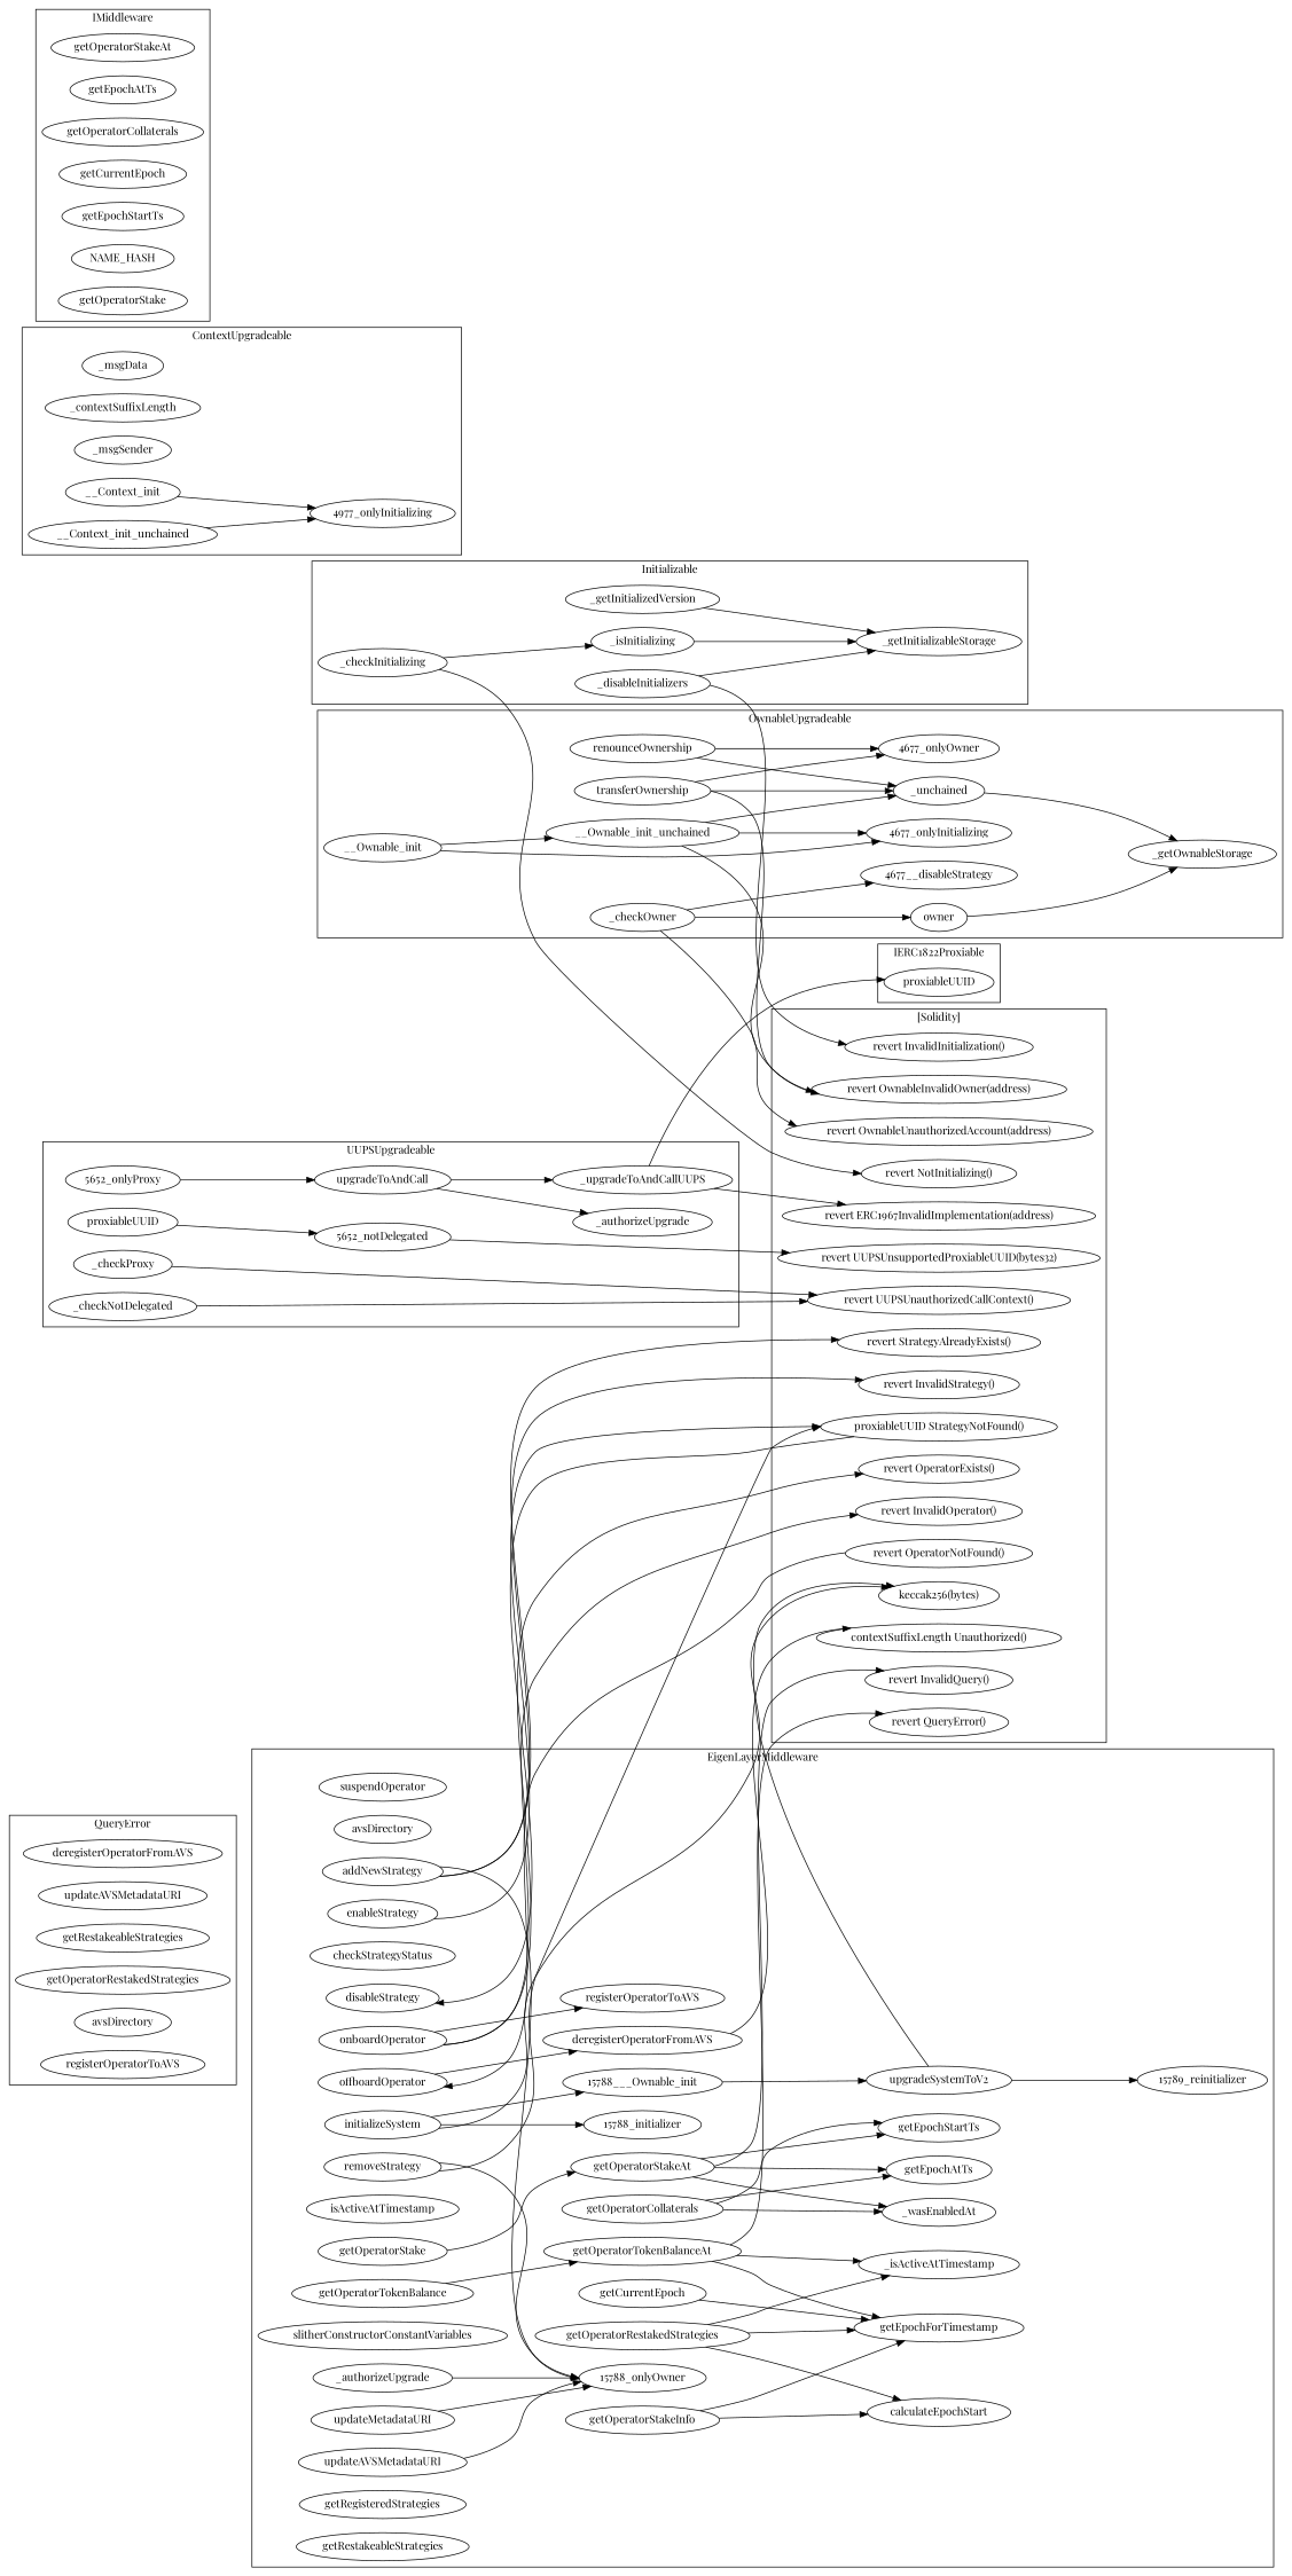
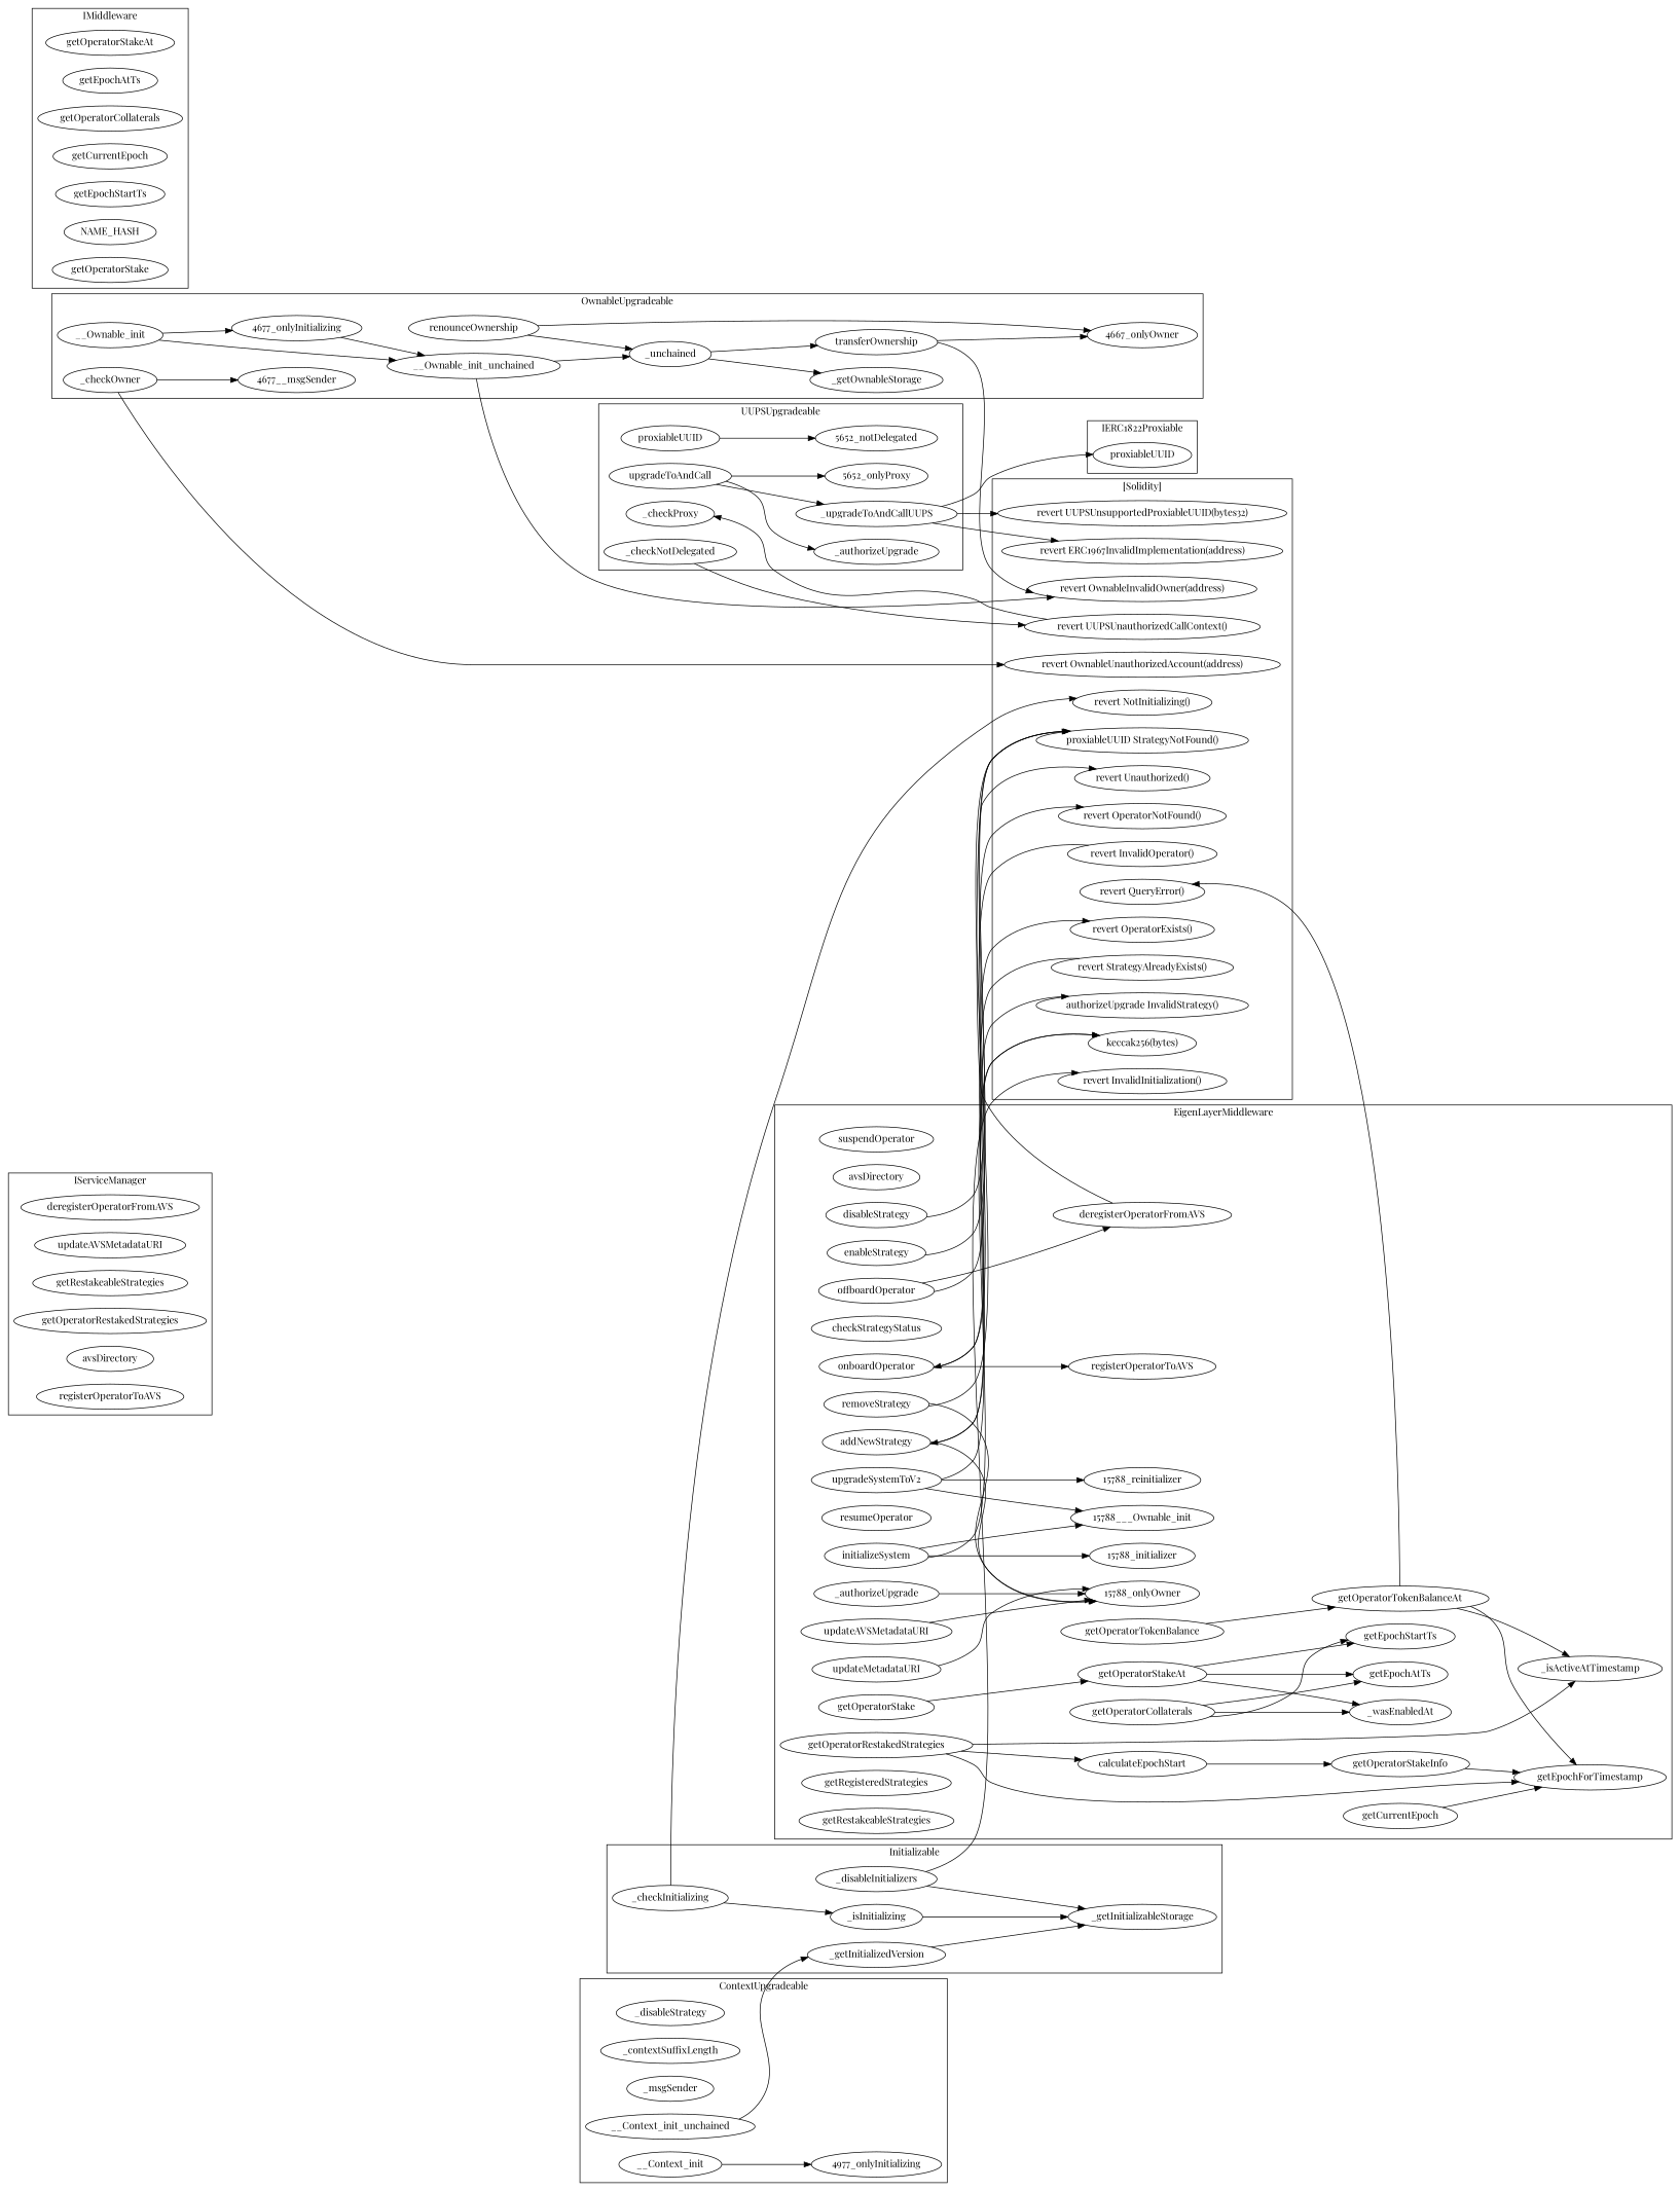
  strict digraph {
    fontname="Playfair Display"
    rankdir=LR
    node [fontname="Playfair Display"]
    edge [fontname="Playfair Display"]
    n1 [label=deregisterOperatorFromAVS]
    n2 [label=updateAVSMetadataURI]
    n3 [label=getRestakeableStrategies]
    n4 [label=getOperatorRestakedStrategies]
    n5 [label=avsDirectory]
    n6 [label=registerOperatorToAVS]
    n7 [label=_getInitializedVersion]
    n8 [label=_getInitializableStorage]
    n9 [label=_isInitializing]
    n10 [label=_checkInitializing]
    n11 [label=_disableInitializers]
    n12 [label=_unchained]
    n13 [label=_getOwnableStorage]
    n14 [label=__Ownable_init_unchained]
    "4677_onlyInitializing"
    n16 [label=_checkOwner]
-   n17 [label=owner]
-   "4677__msgSender" [label="4677__disableStrategy"]
+   "4677__msgSender"
    n19 [label=transferOwnership]
-   "4677_onlyOwner"
+   "4677_onlyOwner" [label="4667_onlyOwner"]
    n21 [label=renounceOwnership]
    n22 [label=__Ownable_init]
    n23 [label=getEpochForTimestamp]
    n24 [label=suspendOperator]
    n25 [label=deregisterOperatorFromAVS]
    n26 [label=avsDirectory]
    n27 [label=getOperatorCollaterals]
    n28 [label=getEpochAtTs]
    n29 [label=getEpochStartTs]
    n30 [label=_wasEnabledAt]
    n31 [label=calculateEpochStart]
    n32 [label=_isActiveAtTimestamp]
    n33 [label=updateMetadataURI]
    "15788_onlyOwner"
    n35 [label=offboardOperator]
    n36 [label=upgradeSystemToV2]
    "15788___Ownable_init"
-   "15788_reinitializer" [label="15789_reinitializer"]
+   "15788_reinitializer"
    n39 [label=checkStrategyStatus]
    n40 [label=getCurrentEpoch]
    n41 [label=getOperatorTokenBalance]
    n42 [label=getOperatorTokenBalanceAt]
    n43 [label=initializeSystem]
    "15788_initializer"
    n45 [label=updateAVSMetadataURI]
    n46 [label=addNewStrategy]
    n47 [label=removeStrategy]
-   n48 [label=isActiveAtTimestamp]
+   n48 [label=resumeOperator]
    n49 [label=disableStrategy]
    n50 [label=_authorizeUpgrade]
    n51 [label=getOperatorStakeAt]
    n52 [label=registerOperatorToAVS]
    n53 [label=getOperatorRestakedStrategies]
-   n54 [label=slitherConstructorConstantVariables]
    n55 [label=getOperatorStakeInfo]
    n56 [label=enableStrategy]
    n57 [label=getOperatorStake]
    n58 [label=onboardOperator]
    n59 [label=getRegisteredStrategies]
    n60 [label=getRestakeableStrategies]
-   n61 [label=_msgData]
+   n61 [label=_disableStrategy]
    n62 [label=_contextSuffixLength]
    n63 [label=_msgSender]
    n64 [label=__Context_init]
    "4977_onlyInitializing"
    n66 [label=__Context_init_unchained]
    n67 [label=_authorizeUpgrade]
    n68 [label=_checkNotDelegated]
    n69 [label=_checkProxy]
    n70 [label=proxiableUUID]
    "5652_notDelegated"
    n72 [label=upgradeToAndCall]
    n73 [label=_upgradeToAndCallUUPS]
    "5652_onlyProxy"
    n75 [label=getOperatorStakeAt]
    n76 [label=getEpochAtTs]
    n77 [label=getOperatorCollaterals]
    n78 [label=getCurrentEpoch]
    n79 [label=getEpochStartTs]
    n80 [label=NAME_HASH]
    n81 [label=getOperatorStake]
    n82 [label=proxiableUUID]
    "revert NotInitializing()"
    "revert InvalidInitialization()"
    "revert OwnableInvalidOwner(address)"
    "revert OwnableUnauthorizedAccount(address)"
-   "revert Unauthorized()" [label="contextSuffixLength Unauthorized()"]
+   "revert Unauthorized()"
    "revert OperatorNotFound()"
    "keccak256(bytes)"
    "revert StrategyAlreadyExists()"
-   "revert InvalidStrategy()"
+   "revert InvalidStrategy()" [label="authorizeUpgrade InvalidStrategy()"]
    n92 [label="proxiableUUID StrategyNotFound()"]
-   "revert InvalidQuery()"
    "revert QueryError()"
    "revert OperatorExists()"
    "revert InvalidOperator()"
    "revert UUPSUnauthorizedCallContext()"
    "revert ERC1967InvalidImplementation(address)"
    "revert UUPSUnsupportedProxiableUUID(bytes32)"
    subgraph cluster_1 {
-     label=QueryError
+     label=IServiceManager
      n1
      n2
      n3
      n4
      n5
      n6
    }
    subgraph cluster_2 {
      label=Initializable
      n7
      n8
      n9
      n10
      n11
    }
    subgraph cluster_3 {
      label=OwnableUpgradeable
      n12
      n13
      n14
      "4677_onlyInitializing"
      n16
-     n17
      "4677__msgSender"
      n19
      "4677_onlyOwner"
      n21
      n22
    }
    subgraph cluster_4 {
      label=EigenLayerMiddleware
      n23
      n24
      n25
      n26
      n27
      n28
      n29
      n30
      n31
      n32
      n33
      "15788_onlyOwner"
      n35
      n36
      "15788___Ownable_init"
      "15788_reinitializer"
      n39
      n40
      n41
      n42
      n43
      "15788_initializer"
      n45
      n46
      n47
      n48
      n49
      n50
      n51
      n52
      n53
-     n54
      n55
      n56
      n57
      n58
      n59
      n60
    }
    subgraph cluster_5 {
      label=ContextUpgradeable
      n61
      n62
      n63
      n64
      "4977_onlyInitializing"
      n66
    }
    subgraph cluster_6 {
      label=UUPSUpgradeable
      n67
      n68
      n69
      n70
      "5652_notDelegated"
      n72
      n73
      "5652_onlyProxy"
    }
    subgraph cluster_7 {
      label=IMiddleware
      n75
      n76
      n77
      n78
      n79
      n80
      n81
    }
    subgraph cluster_8 {
      label=IERC1822Proxiable
      n82
    }
    subgraph cluster_9 {
      label="[Solidity]"
      "revert NotInitializing()"
      "revert InvalidInitialization()"
      "revert OwnableInvalidOwner(address)"
      "revert OwnableUnauthorizedAccount(address)"
      "revert Unauthorized()"
      "revert OperatorNotFound()"
      "keccak256(bytes)"
      "revert StrategyAlreadyExists()"
      "revert InvalidStrategy()"
      n92
-     "revert InvalidQuery()"
      "revert QueryError()"
      "revert OperatorExists()"
      "revert InvalidOperator()"
      "revert UUPSUnauthorizedCallContext()"
      "revert ERC1967InvalidImplementation(address)"
      "revert UUPSUnsupportedProxiableUUID(bytes32)"
    }
    n7 -> n8
    n9 -> n8
    n10 -> n9
    n10 -> "revert NotInitializing()"
    n11 -> n8
    n11 -> "revert InvalidInitialization()"
    n12 -> n13
    n14 -> n12
-   n14 -> "4677_onlyInitializing"
+   "4677_onlyInitializing" -> n14
    n14 -> "revert OwnableInvalidOwner(address)"
-   n16 -> n17
    n16 -> "4677__msgSender"
    n16 -> "revert OwnableUnauthorizedAccount(address)"
-   n17 -> n13
-   n19 -> n12
+   n12 -> n19
    n19 -> "4677_onlyOwner"
    n19 -> "revert OwnableInvalidOwner(address)"
    n21 -> n12
    n21 -> "4677_onlyOwner"
    n22 -> n14
    n22 -> "4677_onlyInitializing"
    n25 -> "revert Unauthorized()"
    n27 -> n28
    n27 -> n29
    n27 -> n30
    n33 -> "15788_onlyOwner"
    n35 -> n25
-   "revert OperatorNotFound()" -> n35
-   "15788___Ownable_init" -> n36
+   n35 -> "revert OperatorNotFound()"
+   n36 -> "15788___Ownable_init"
    n36 -> "15788_reinitializer"
    n36 -> "keccak256(bytes)"
    n40 -> n23
    n41 -> n42
    n42 -> n23
    n42 -> n32
    n42 -> "revert QueryError()"
    n43 -> "15788___Ownable_init"
    n43 -> "15788_initializer"
    n43 -> "keccak256(bytes)"
    n45 -> "15788_onlyOwner"
    n46 -> "15788_onlyOwner"
-   n46 -> "revert StrategyAlreadyExists()"
+   "revert StrategyAlreadyExists()" -> n46
    n46 -> "revert InvalidStrategy()"
    n47 -> "15788_onlyOwner"
    n47 -> n92
-   n92 -> n49
+   n49 -> n92
    n50 -> "15788_onlyOwner"
    n51 -> n28
    n51 -> n29
    n51 -> n30
-   n51 -> "revert InvalidQuery()"
    n53 -> n23
    n53 -> n31
    n53 -> n32
    n55 -> n23
-   n55 -> n31
+   n31 -> n55
    n56 -> n92
    n57 -> n51
    n58 -> n52
    n58 -> "revert OperatorExists()"
-   n58 -> "revert InvalidOperator()"
+   "revert InvalidOperator()" -> n58
    n64 -> "4977_onlyInitializing"
-   n66 -> "4977_onlyInitializing"
+   n66 -> n7
    n68 -> "revert UUPSUnauthorizedCallContext()"
-   n69 -> "revert UUPSUnauthorizedCallContext()"
+   "revert UUPSUnauthorizedCallContext()" -> n69
    n70 -> "5652_notDelegated"
    n72 -> n67
    n72 -> n73
-   "5652_onlyProxy" -> n72
+   n72 -> "5652_onlyProxy"
    n73 -> n82
    n73 -> "revert ERC1967InvalidImplementation(address)"
-   "5652_notDelegated" -> "revert UUPSUnsupportedProxiableUUID(bytes32)"
+   n73 -> "revert UUPSUnsupportedProxiableUUID(bytes32)"
  }
